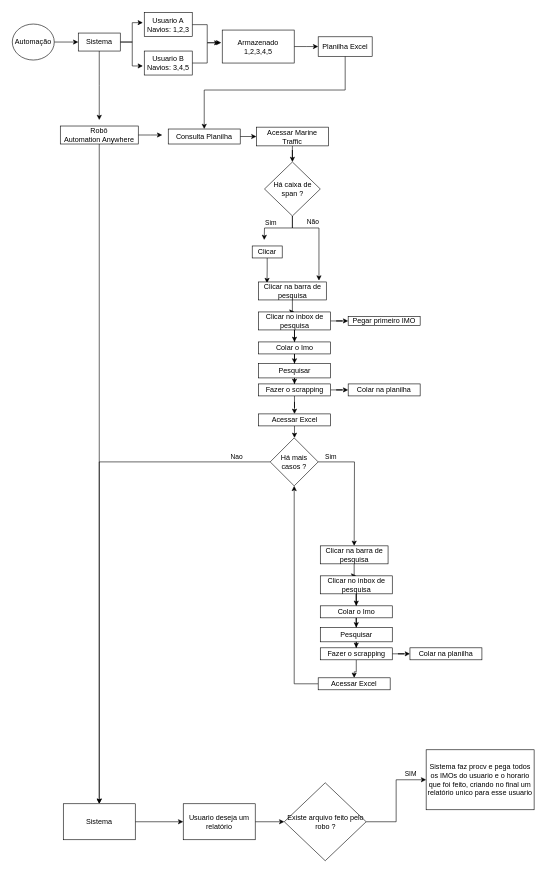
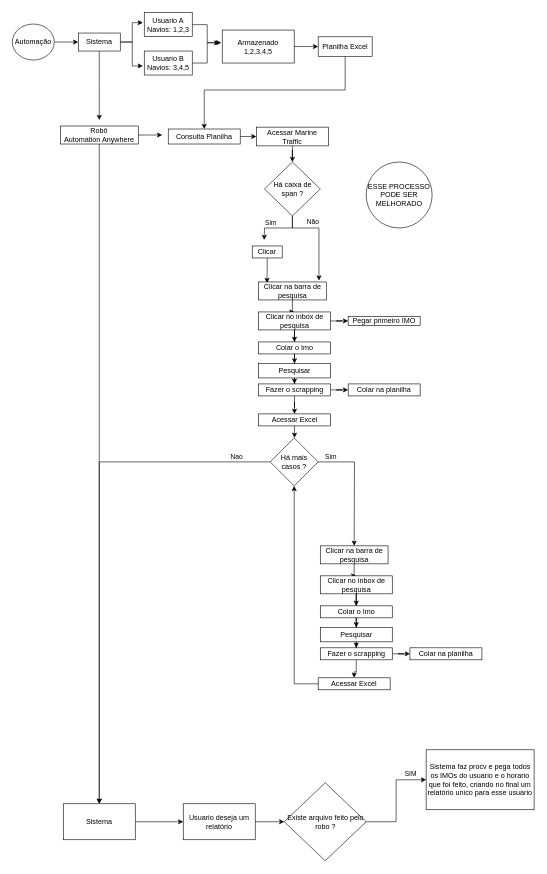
  <mxCell id="0" />
  <mxCell id="1" parent="0" />
  <mxCell id="2" style="edgeStyle=orthogonalEdgeStyle;rounded=0;orthogonalLoop=1;jettySize=auto;html=1;" edge="1" parent="1" source="3" target="7"><mxGeometry relative="1" as="geometry"><mxPoint x="140" y="69" as="targetPoint" /></mxGeometry></mxCell>
  <mxCell id="3" value="Automação" style="ellipse;whiteSpace=wrap;html=1;" vertex="1" parent="1"><mxGeometry x="20" y="39" width="70" height="60" as="geometry" /></mxCell>
  <mxCell id="4" style="edgeStyle=orthogonalEdgeStyle;rounded=0;orthogonalLoop=1;jettySize=auto;html=1;entryX=-0.029;entryY=0.417;entryDx=0;entryDy=0;entryPerimeter=0;" edge="1" parent="1" source="7" target="9"><mxGeometry relative="1" as="geometry"><mxPoint x="240" y="69" as="targetPoint" /></mxGeometry></mxCell>
  <mxCell id="5" style="edgeStyle=orthogonalEdgeStyle;rounded=0;orthogonalLoop=1;jettySize=auto;html=1;entryX=-0.029;entryY=0.622;entryDx=0;entryDy=0;entryPerimeter=0;" edge="1" parent="1" source="7" target="11"><mxGeometry relative="1" as="geometry" /></mxCell>
  <mxCell id="6" style="edgeStyle=orthogonalEdgeStyle;rounded=0;orthogonalLoop=1;jettySize=auto;html=1;" edge="1" parent="1" source="7"><mxGeometry relative="1" as="geometry"><mxPoint x="165" y="199" as="targetPoint" /></mxGeometry></mxCell>
  <mxCell id="7" value="Sistema" style="rounded=0;whiteSpace=wrap;html=1;" vertex="1" parent="1"><mxGeometry x="130" y="54" width="70" height="30" as="geometry" /></mxCell>
  <mxCell id="8" style="edgeStyle=orthogonalEdgeStyle;rounded=0;orthogonalLoop=1;jettySize=auto;html=1;entryX=-0.013;entryY=0.382;entryDx=0;entryDy=0;entryPerimeter=0;" edge="1" parent="1" source="9" target="13"><mxGeometry relative="1" as="geometry" /></mxCell>
  <mxCell id="9" value="&lt;div&gt;Usuario A&lt;/div&gt;&lt;div&gt;Navios: 1,2,3&lt;br&gt;&lt;/div&gt;" style="rounded=0;whiteSpace=wrap;html=1;" vertex="1" parent="1"><mxGeometry x="240" y="20" width="80" height="40" as="geometry" /></mxCell>
  <mxCell id="10" style="edgeStyle=orthogonalEdgeStyle;rounded=0;orthogonalLoop=1;jettySize=auto;html=1;entryX=-0.04;entryY=0.387;entryDx=0;entryDy=0;entryPerimeter=0;" edge="1" parent="1" source="11" target="13"><mxGeometry relative="1" as="geometry"><mxPoint x="380" y="109" as="targetPoint" /></mxGeometry></mxCell>
  <mxCell id="11" value="&lt;div&gt;Usuario B&lt;/div&gt;&lt;div&gt;Navios: 3,4,5&lt;br&gt;&lt;/div&gt;" style="rounded=0;whiteSpace=wrap;html=1;" vertex="1" parent="1"><mxGeometry x="240" y="84" width="80" height="40" as="geometry" /></mxCell>
  <mxCell id="12" style="edgeStyle=orthogonalEdgeStyle;rounded=0;orthogonalLoop=1;jettySize=auto;html=1;" edge="1" parent="1" source="13"><mxGeometry relative="1" as="geometry"><mxPoint x="530" y="76.5" as="targetPoint" /></mxGeometry></mxCell>
  <mxCell id="13" value="&lt;div&gt;Armazenado&lt;/div&gt;&lt;div&gt;1,2,3,4,5&lt;br&gt;&lt;/div&gt;" style="rounded=0;whiteSpace=wrap;html=1;" vertex="1" parent="1"><mxGeometry x="370" y="49" width="120" height="55" as="geometry" /></mxCell>
  <mxCell id="14" style="edgeStyle=orthogonalEdgeStyle;rounded=0;orthogonalLoop=1;jettySize=auto;html=1;entryX=0.5;entryY=0;entryDx=0;entryDy=0;" edge="1" parent="1" source="15" target="20"><mxGeometry relative="1" as="geometry"><mxPoint x="240" y="189" as="targetPoint" /><Array as="points"><mxPoint x="575" y="149" /><mxPoint x="340" y="149" /></Array></mxGeometry></mxCell>
  <mxCell id="15" value="Planilha Excel" style="rounded=0;whiteSpace=wrap;html=1;" vertex="1" parent="1"><mxGeometry x="530" y="60.25" width="90" height="32.5" as="geometry" /></mxCell>
  <mxCell id="16" style="edgeStyle=orthogonalEdgeStyle;rounded=0;orthogonalLoop=1;jettySize=auto;html=1;" edge="1" parent="1" source="18"><mxGeometry relative="1" as="geometry"><mxPoint x="270" y="224" as="targetPoint" /></mxGeometry></mxCell>
  <mxCell id="17" value="" style="edgeStyle=orthogonalEdgeStyle;rounded=0;orthogonalLoop=1;jettySize=auto;html=1;" edge="1" parent="1" source="18" target="53"><mxGeometry relative="1" as="geometry" /></mxCell>
  <mxCell id="18" value="&lt;div&gt;Robô &lt;br&gt;&lt;/div&gt;&lt;div&gt;Automation Anywhere&lt;/div&gt;" style="rounded=0;whiteSpace=wrap;html=1;" vertex="1" parent="1"><mxGeometry x="100" y="209" width="130" height="30" as="geometry" /></mxCell>
  <mxCell id="19" value="" style="edgeStyle=orthogonalEdgeStyle;rounded=0;orthogonalLoop=1;jettySize=auto;html=1;" edge="1" parent="1" source="20" target="22"><mxGeometry relative="1" as="geometry" /></mxCell>
  <mxCell id="20" value="Consulta Planilha" style="rounded=0;whiteSpace=wrap;html=1;" vertex="1" parent="1"><mxGeometry x="280" y="214" width="120" height="25" as="geometry" /></mxCell>
  <mxCell id="21" style="edgeStyle=orthogonalEdgeStyle;rounded=0;orthogonalLoop=1;jettySize=auto;html=1;entryX=0.5;entryY=0;entryDx=0;entryDy=0;" edge="1" parent="1" source="22" target="27"><mxGeometry relative="1" as="geometry" /></mxCell>
  <mxCell id="22" value="Acessar Marine Traffic" style="whiteSpace=wrap;html=1;rounded=0;" vertex="1" parent="1"><mxGeometry x="427" y="210.88" width="120" height="31.25" as="geometry" /></mxCell>
  <mxCell id="23" style="edgeStyle=orthogonalEdgeStyle;rounded=0;orthogonalLoop=1;jettySize=auto;html=1;entryX=0.892;entryY=-0.078;entryDx=0;entryDy=0;entryPerimeter=0;" edge="1" parent="1" source="27" target="31"><mxGeometry relative="1" as="geometry"><mxPoint x="530" y="399" as="targetPoint" /><Array as="points"><mxPoint x="487" y="379" /><mxPoint x="531" y="379" /></Array></mxGeometry></mxCell>
  <mxCell id="24" value="&lt;div&gt;Não&lt;/div&gt;" style="edgeLabel;html=1;align=center;verticalAlign=middle;resizable=0;points=[];" vertex="1" connectable="0" parent="23"><mxGeometry x="0.321" y="-3" relative="1" as="geometry"><mxPoint x="-8" y="-46" as="offset" /></mxGeometry></mxCell>
  <mxCell id="25" style="edgeStyle=orthogonalEdgeStyle;rounded=0;orthogonalLoop=1;jettySize=auto;html=1;" edge="1" parent="1" source="27"><mxGeometry relative="1" as="geometry"><mxPoint x="440" y="399" as="targetPoint" /></mxGeometry></mxCell>
  <mxCell id="26" value="&lt;div&gt;Sim&lt;/div&gt;" style="edgeLabel;html=1;align=center;verticalAlign=middle;resizable=0;points=[];" vertex="1" connectable="0" parent="25"><mxGeometry x="0.229" y="-1" relative="1" as="geometry"><mxPoint x="-4" y="-9" as="offset" /></mxGeometry></mxCell>
  <mxCell id="27" value="Há caixa de span ?" style="rhombus;whiteSpace=wrap;html=1;" vertex="1" parent="1"><mxGeometry x="440.5" y="269" width="93" height="90" as="geometry" /></mxCell>
  <mxCell id="28" style="edgeStyle=orthogonalEdgeStyle;rounded=0;orthogonalLoop=1;jettySize=auto;html=1;entryX=0.125;entryY=0.061;entryDx=0;entryDy=0;entryPerimeter=0;" edge="1" parent="1" source="29" target="31"><mxGeometry relative="1" as="geometry" /></mxCell>
  <mxCell id="29" value="Clicar" style="rounded=0;whiteSpace=wrap;html=1;" vertex="1" parent="1"><mxGeometry x="420" y="409" width="50" height="20" as="geometry" /></mxCell>
  <mxCell id="30" value="" style="edgeStyle=orthogonalEdgeStyle;rounded=0;orthogonalLoop=1;jettySize=auto;html=1;" edge="1" parent="1" source="31" target="34"><mxGeometry relative="1" as="geometry" /></mxCell>
  <mxCell id="31" value="Clicar na barra de pesquisa" style="rounded=0;whiteSpace=wrap;html=1;" vertex="1" parent="1"><mxGeometry x="430.5" y="469" width="113" height="30" as="geometry" /></mxCell>
  <mxCell id="32" value="" style="edgeStyle=orthogonalEdgeStyle;rounded=0;orthogonalLoop=1;jettySize=auto;html=1;" edge="1" parent="1" source="34" target="36"><mxGeometry relative="1" as="geometry" /></mxCell>
  <mxCell id="33" value="" style="edgeStyle=orthogonalEdgeStyle;rounded=0;orthogonalLoop=1;jettySize=auto;html=1;" edge="1" parent="1" source="34" target="42"><mxGeometry relative="1" as="geometry" /></mxCell>
  <mxCell id="34" value="Clicar no inbox de pesquisa" style="whiteSpace=wrap;html=1;rounded=0;" vertex="1" parent="1"><mxGeometry x="430.5" y="519" width="120" height="30" as="geometry" /></mxCell>
  <mxCell id="35" value="" style="edgeStyle=orthogonalEdgeStyle;rounded=0;orthogonalLoop=1;jettySize=auto;html=1;" edge="1" parent="1" source="36" target="38"><mxGeometry relative="1" as="geometry" /></mxCell>
  <mxCell id="36" value="Colar o Imo" style="whiteSpace=wrap;html=1;rounded=0;" vertex="1" parent="1"><mxGeometry x="430.5" y="569" width="120" height="20" as="geometry" /></mxCell>
  <mxCell id="37" value="" style="edgeStyle=orthogonalEdgeStyle;rounded=0;orthogonalLoop=1;jettySize=auto;html=1;" edge="1" parent="1" source="38" target="41"><mxGeometry relative="1" as="geometry" /></mxCell>
  <mxCell id="38" value="Pesquisar" style="whiteSpace=wrap;html=1;rounded=0;" vertex="1" parent="1"><mxGeometry x="430.5" y="605" width="120" height="24" as="geometry" /></mxCell>
  <mxCell id="39" value="" style="edgeStyle=orthogonalEdgeStyle;rounded=0;orthogonalLoop=1;jettySize=auto;html=1;" edge="1" parent="1" source="41" target="44"><mxGeometry relative="1" as="geometry" /></mxCell>
  <mxCell id="40" value="" style="edgeStyle=orthogonalEdgeStyle;rounded=0;orthogonalLoop=1;jettySize=auto;html=1;" edge="1" parent="1" source="41" target="46"><mxGeometry relative="1" as="geometry" /></mxCell>
  <mxCell id="41" value="Fazer o scrapping" style="whiteSpace=wrap;html=1;rounded=0;" vertex="1" parent="1"><mxGeometry x="430.5" y="639" width="120" height="20" as="geometry" /></mxCell>
  <mxCell id="42" value="Pegar primeiro IMO" style="whiteSpace=wrap;html=1;rounded=0;" vertex="1" parent="1"><mxGeometry x="580" y="526.5" width="120" height="15" as="geometry" /></mxCell>
+ <mxCell id="43" value="ESSE PROCESSO PODE SER MELHORADO" style="ellipse;whiteSpace=wrap;html=1;aspect=fixed;" vertex="1" parent="1"><mxGeometry x="610" y="269" width="110" height="110" as="geometry" /></mxCell>
  <mxCell id="44" value="Colar na planilha" style="whiteSpace=wrap;html=1;rounded=0;" vertex="1" parent="1"><mxGeometry x="580" y="639" width="120" height="20" as="geometry" /></mxCell>
  <mxCell id="45" value="" style="edgeStyle=orthogonalEdgeStyle;rounded=0;orthogonalLoop=1;jettySize=auto;html=1;" edge="1" parent="1" source="46" target="51"><mxGeometry relative="1" as="geometry" /></mxCell>
  <mxCell id="46" value="Acessar Excel" style="whiteSpace=wrap;html=1;rounded=0;" vertex="1" parent="1"><mxGeometry x="430.5" y="689" width="120" height="20" as="geometry" /></mxCell>
  <mxCell id="47" value="" style="edgeStyle=orthogonalEdgeStyle;rounded=0;orthogonalLoop=1;jettySize=auto;html=1;" edge="1" parent="1" source="51"><mxGeometry relative="1" as="geometry"><mxPoint x="590" y="909" as="targetPoint" /></mxGeometry></mxCell>
  <mxCell id="48" value="Sim" style="edgeLabel;html=1;align=center;verticalAlign=middle;resizable=0;points=[];" vertex="1" connectable="0" parent="47"><mxGeometry x="-0.664" y="2" relative="1" as="geometry"><mxPoint x="-14" y="-8" as="offset" /></mxGeometry></mxCell>
  <mxCell id="49" value="" style="edgeStyle=orthogonalEdgeStyle;rounded=0;orthogonalLoop=1;jettySize=auto;html=1;" edge="1" parent="1" source="51" target="53"><mxGeometry relative="1" as="geometry"><mxPoint x="390" y="849" as="targetPoint" /></mxGeometry></mxCell>
  <mxCell id="50" value="Nao" style="edgeLabel;html=1;align=center;verticalAlign=middle;resizable=0;points=[];" vertex="1" connectable="0" parent="49"><mxGeometry x="-0.862" y="-5" relative="1" as="geometry"><mxPoint x="2" y="-5" as="offset" /></mxGeometry></mxCell>
  <mxCell id="51" value="Há mais casos ?" style="rhombus;whiteSpace=wrap;html=1;rounded=0;" vertex="1" parent="1"><mxGeometry x="450" y="729" width="80" height="80" as="geometry" /></mxCell>
  <mxCell id="52" value="" style="edgeStyle=orthogonalEdgeStyle;rounded=0;orthogonalLoop=1;jettySize=auto;html=1;" edge="1" parent="1" source="53" target="69"><mxGeometry relative="1" as="geometry" /></mxCell>
  <mxCell id="53" value="Sistema" style="whiteSpace=wrap;html=1;rounded=0;" vertex="1" parent="1"><mxGeometry x="105" y="1339" width="120" height="60" as="geometry" /></mxCell>
  <mxCell id="54" style="edgeStyle=orthogonalEdgeStyle;rounded=0;orthogonalLoop=1;jettySize=auto;html=1;" edge="1" parent="1" source="55" target="57"><mxGeometry relative="1" as="geometry" /></mxCell>
  <mxCell id="55" value="Clicar na barra de pesquisa" style="rounded=0;whiteSpace=wrap;html=1;" vertex="1" parent="1"><mxGeometry x="533.5" y="909" width="113" height="30" as="geometry" /></mxCell>
  <mxCell id="56" style="edgeStyle=orthogonalEdgeStyle;rounded=0;orthogonalLoop=1;jettySize=auto;html=1;entryX=0.5;entryY=0;entryDx=0;entryDy=0;" edge="1" parent="1" source="57" target="59"><mxGeometry relative="1" as="geometry" /></mxCell>
  <mxCell id="57" value="Clicar no inbox de pesquisa" style="whiteSpace=wrap;html=1;rounded=0;" vertex="1" parent="1"><mxGeometry x="533.5" y="959" width="120" height="30" as="geometry" /></mxCell>
  <mxCell id="58" style="edgeStyle=orthogonalEdgeStyle;rounded=0;orthogonalLoop=1;jettySize=auto;html=1;entryX=0.5;entryY=0;entryDx=0;entryDy=0;" edge="1" parent="1" source="59" target="61"><mxGeometry relative="1" as="geometry" /></mxCell>
  <mxCell id="59" value="Colar o Imo" style="whiteSpace=wrap;html=1;rounded=0;" vertex="1" parent="1"><mxGeometry x="533.5" y="1009" width="120" height="20" as="geometry" /></mxCell>
  <mxCell id="60" style="edgeStyle=orthogonalEdgeStyle;rounded=0;orthogonalLoop=1;jettySize=auto;html=1;entryX=0.5;entryY=0;entryDx=0;entryDy=0;" edge="1" parent="1" source="61" target="64"><mxGeometry relative="1" as="geometry" /></mxCell>
  <mxCell id="61" value="Pesquisar" style="whiteSpace=wrap;html=1;rounded=0;" vertex="1" parent="1"><mxGeometry x="533.5" y="1045" width="120" height="24" as="geometry" /></mxCell>
  <mxCell id="62" style="edgeStyle=orthogonalEdgeStyle;rounded=0;orthogonalLoop=1;jettySize=auto;html=1;" edge="1" parent="1" source="64" target="65"><mxGeometry relative="1" as="geometry" /></mxCell>
  <mxCell id="63" style="edgeStyle=orthogonalEdgeStyle;rounded=0;orthogonalLoop=1;jettySize=auto;html=1;" edge="1" parent="1" source="64" target="67"><mxGeometry relative="1" as="geometry" /></mxCell>
  <mxCell id="64" value="Fazer o scrapping" style="whiteSpace=wrap;html=1;rounded=0;" vertex="1" parent="1"><mxGeometry x="533.5" y="1079" width="120" height="20" as="geometry" /></mxCell>
  <mxCell id="65" value="Colar na planilha" style="whiteSpace=wrap;html=1;rounded=0;" vertex="1" parent="1"><mxGeometry x="683" y="1079" width="120" height="20" as="geometry" /></mxCell>
  <mxCell id="66" style="edgeStyle=orthogonalEdgeStyle;rounded=0;orthogonalLoop=1;jettySize=auto;html=1;" edge="1" parent="1" source="67" target="51"><mxGeometry relative="1" as="geometry"><mxPoint x="420" y="809" as="targetPoint" /><Array as="points"><mxPoint x="490" y="1139" /></Array></mxGeometry></mxCell>
  <mxCell id="67" value="Acessar Excel" style="whiteSpace=wrap;html=1;rounded=0;" vertex="1" parent="1"><mxGeometry x="530" y="1129" width="120" height="20" as="geometry" /></mxCell>
  <mxCell id="68" value="" style="edgeStyle=orthogonalEdgeStyle;rounded=0;orthogonalLoop=1;jettySize=auto;html=1;" edge="1" parent="1" source="69" target="72"><mxGeometry relative="1" as="geometry" /></mxCell>
  <mxCell id="69" value="Usuario deseja um relatório" style="whiteSpace=wrap;html=1;rounded=0;" vertex="1" parent="1"><mxGeometry x="305" y="1339" width="120" height="60" as="geometry" /></mxCell>
  <mxCell id="70" value="" style="edgeStyle=orthogonalEdgeStyle;rounded=0;orthogonalLoop=1;jettySize=auto;html=1;" edge="1" parent="1" source="72" target="73"><mxGeometry relative="1" as="geometry" /></mxCell>
  <mxCell id="71" value="SIM" style="edgeLabel;html=1;align=center;verticalAlign=middle;resizable=0;points=[];" vertex="1" connectable="0" parent="70"><mxGeometry x="0.649" y="4" relative="1" as="geometry"><mxPoint x="3" y="-6" as="offset" /></mxGeometry></mxCell>
  <mxCell id="72" value="Existe arquivo feito pelo robo ?" style="rhombus;whiteSpace=wrap;html=1;rounded=0;" vertex="1" parent="1"><mxGeometry x="473.5" y="1304" width="136.5" height="130" as="geometry" /></mxCell>
  <mxCell id="73" value="Sistema faz procv e pega todos os IMOs do usuario e o horario que foi feito, criando no final um relatório unico para esse usuario" style="whiteSpace=wrap;html=1;rounded=0;" vertex="1" parent="1"><mxGeometry x="710" y="1249" width="180" height="100" as="geometry" /></mxCell>
